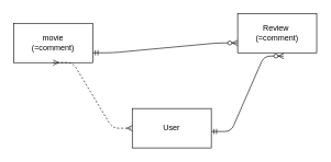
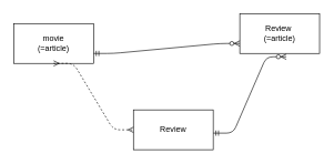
  <mxCell id="0" />
  <mxCell id="1" parent="0" />
- <mxCell id="2" value="movie&lt;br&gt;(=comment)" style="rounded=0;whiteSpace=wrap;html=1;" vertex="1" parent="1"><mxGeometry x="20" y="35" width="120" height="60" as="geometry" /></mxCell>
- <mxCell id="3" value="Review&amp;nbsp;&lt;br&gt;(=comment)" style="rounded=0;whiteSpace=wrap;html=1;" vertex="1" parent="1"><mxGeometry x="360" y="20" width="120" height="60" as="geometry" /></mxCell>
- <mxCell id="4" value="User" style="rounded=0;whiteSpace=wrap;html=1;" vertex="1" parent="1"><mxGeometry x="200" y="165" width="120" height="60" as="geometry" /></mxCell>
+ <mxCell id="2" value="movie&lt;br&gt;(=article)" style="rounded=0;whiteSpace=wrap;html=1;" vertex="1" parent="1"><mxGeometry x="20" y="35" width="120" height="60" as="geometry" /></mxCell>
+ <mxCell id="3" value="Review&amp;nbsp;&lt;br&gt;(=article)" style="rounded=0;whiteSpace=wrap;html=1;" vertex="1" parent="1"><mxGeometry x="360" y="20" width="120" height="60" as="geometry" /></mxCell>
+ <mxCell id="4" value="Review" style="rounded=0;whiteSpace=wrap;html=1;" vertex="1" parent="1"><mxGeometry x="200" y="165" width="120" height="60" as="geometry" /></mxCell>
  <mxCell id="5" value="" style="edgeStyle=entityRelationEdgeStyle;fontSize=12;html=1;endArrow=ERmany;startArrow=ERmany;entryX=0;entryY=0.5;entryDx=0;entryDy=0;exitX=0.5;exitY=1;exitDx=0;exitDy=0;dashed=1;" edge="1" parent="1" source="2" target="4"><mxGeometry width="100" height="100" relative="1" as="geometry"><mxPoint x="70" y="105" as="sourcePoint" /><mxPoint x="140" y="105" as="targetPoint" /></mxGeometry></mxCell>
  <mxCell id="6" value="" style="edgeStyle=entityRelationEdgeStyle;fontSize=12;html=1;endArrow=ERzeroToMany;startArrow=ERmandOne;entryX=0;entryY=0.75;entryDx=0;entryDy=0;" edge="1" parent="1" target="3"><mxGeometry width="100" height="100" relative="1" as="geometry"><mxPoint x="140" y="80" as="sourcePoint" /><mxPoint x="240" y="-20" as="targetPoint" /></mxGeometry></mxCell>
  <mxCell id="7" value="" style="edgeStyle=entityRelationEdgeStyle;fontSize=12;html=1;endArrow=ERzeroToMany;startArrow=ERmandOne;" edge="1" parent="1"><mxGeometry width="100" height="100" relative="1" as="geometry"><mxPoint x="320" y="200" as="sourcePoint" /><mxPoint x="430" y="85" as="targetPoint" /></mxGeometry></mxCell>
